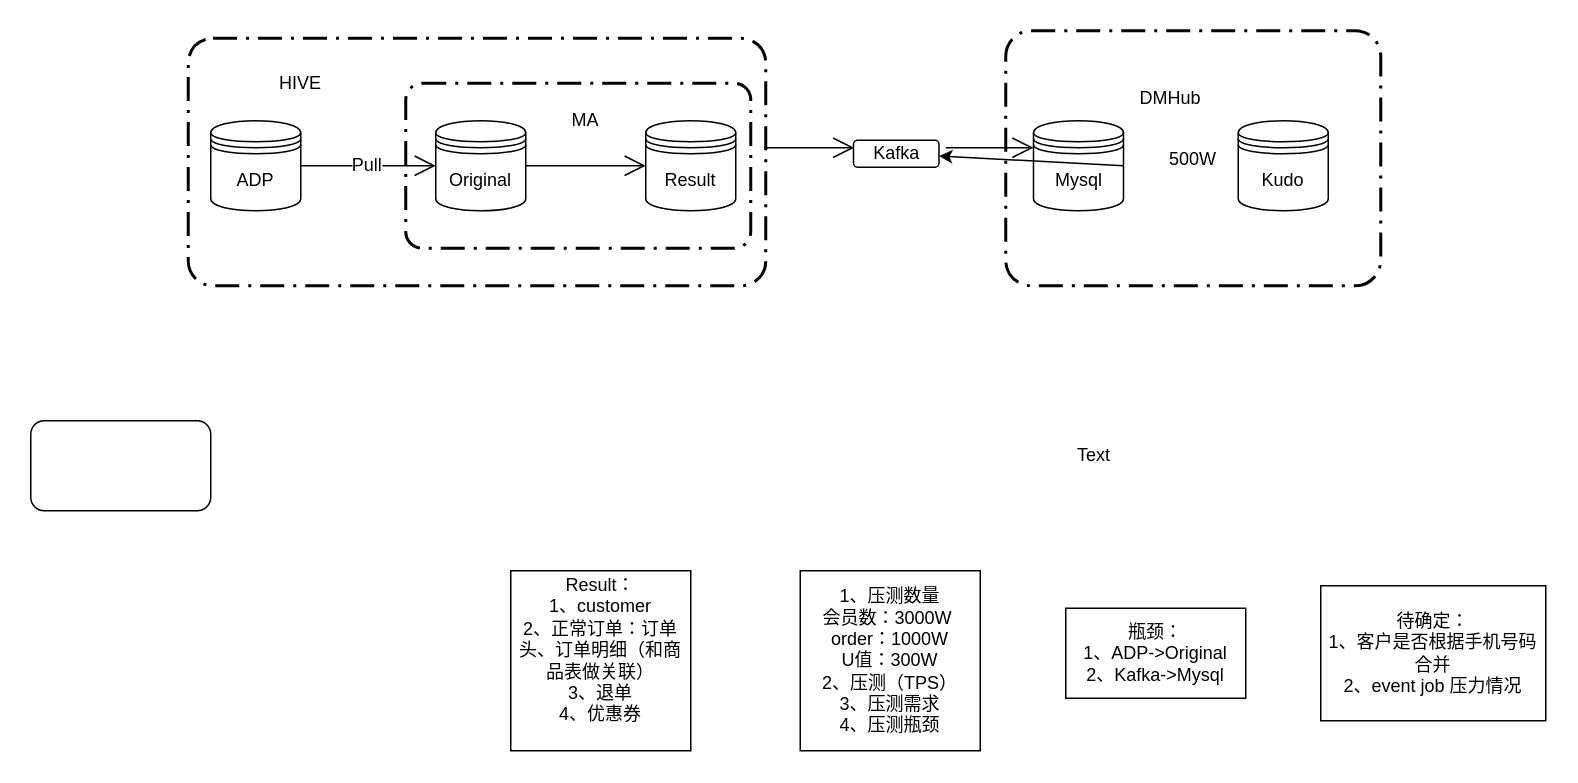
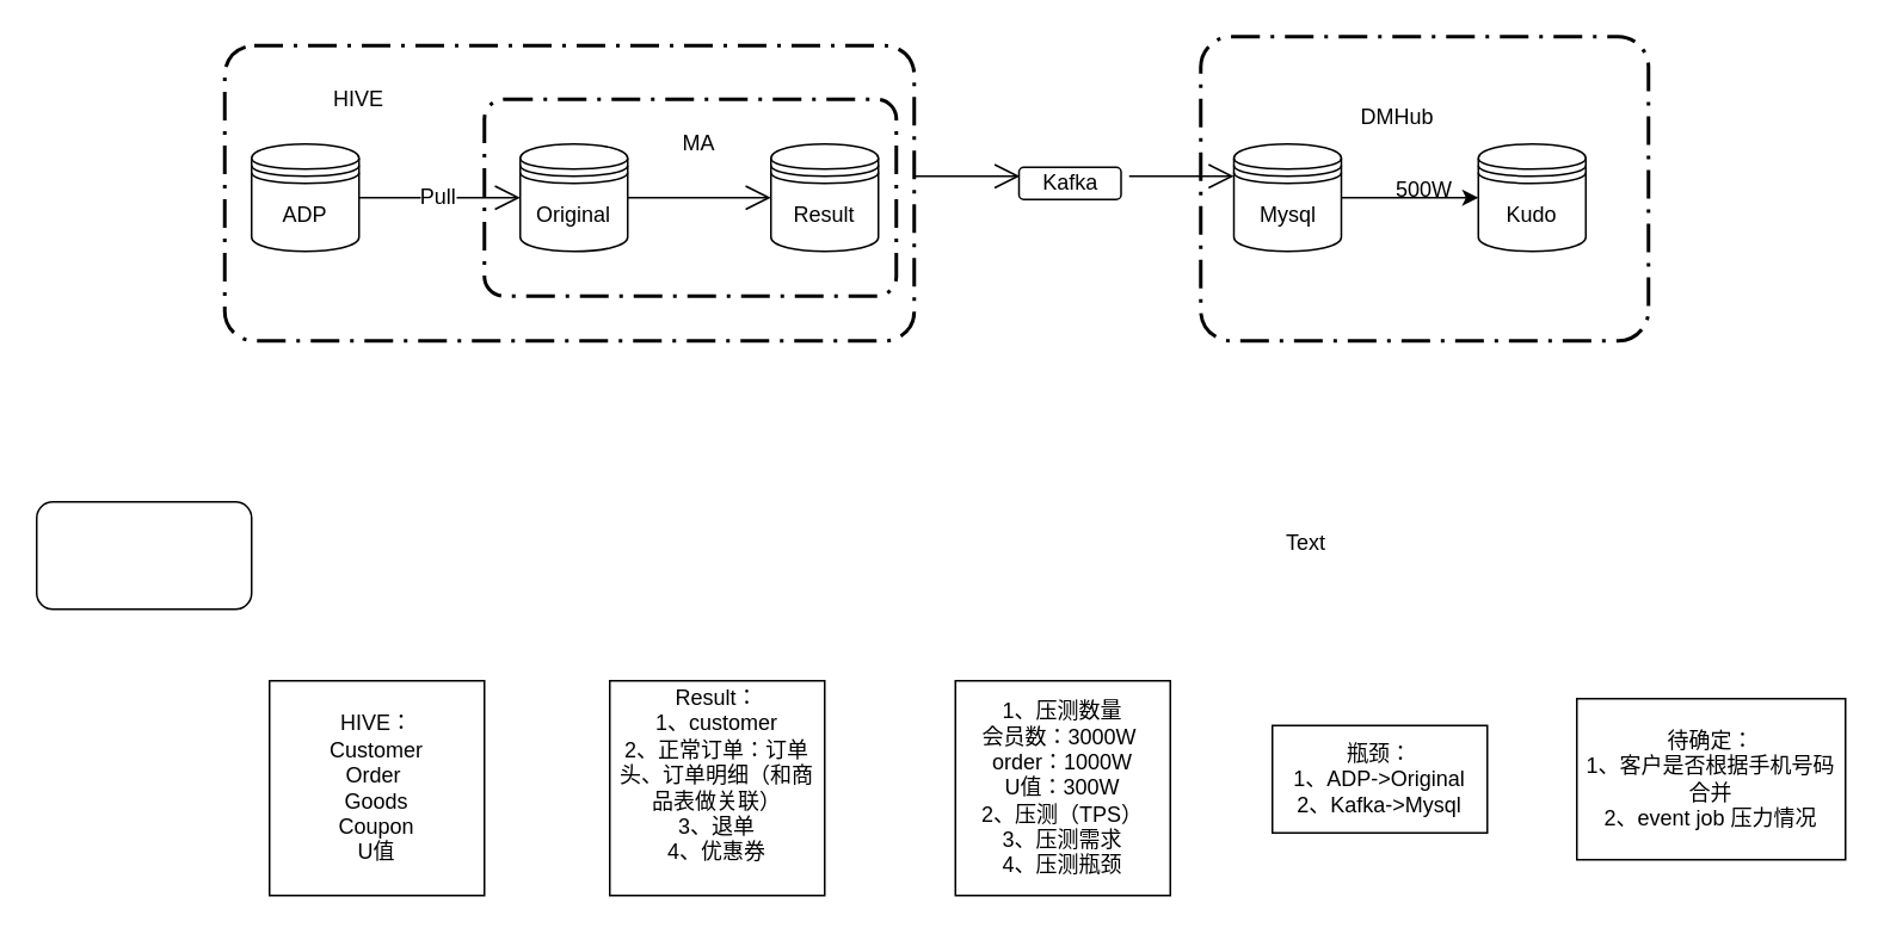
  <mxCell id="0" />
  <mxCell id="1" parent="0" />
  <mxCell id="2" value="ADP" style="shape=datastore;whiteSpace=wrap;html=1;" vertex="1" parent="1"><mxGeometry x="140" y="80" width="60" height="60" as="geometry" /></mxCell>
  <mxCell id="3" value="Original" style="shape=datastore;whiteSpace=wrap;html=1;" vertex="1" parent="1"><mxGeometry x="290" y="80" width="60" height="60" as="geometry" /></mxCell>
  <mxCell id="4" value="Result" style="shape=datastore;whiteSpace=wrap;html=1;" vertex="1" parent="1"><mxGeometry x="430" y="80" width="60" height="60" as="geometry" /></mxCell>
  <mxCell id="5" value="" style="endArrow=open;endFill=1;endSize=12;html=1;entryX=0;entryY=0.5;entryDx=0;entryDy=0;" edge="1" parent="1" target="3"><mxGeometry width="160" relative="1" as="geometry"><mxPoint x="200" y="110" as="sourcePoint" /><mxPoint x="280" y="110" as="targetPoint" /></mxGeometry></mxCell>
  <mxCell id="6" value="Pull" style="text;html=1;resizable=0;points=[];align=center;verticalAlign=middle;labelBackgroundColor=#ffffff;" vertex="1" connectable="0" parent="5"><mxGeometry x="-0.036" y="1" relative="1" as="geometry"><mxPoint as="offset" /></mxGeometry></mxCell>
  <mxCell id="7" value="" style="endArrow=open;endFill=1;endSize=12;html=1;entryX=0;entryY=0.5;entryDx=0;entryDy=0;" edge="1" parent="1" target="4"><mxGeometry width="160" relative="1" as="geometry"><mxPoint x="350" y="110" as="sourcePoint" /><mxPoint x="400" y="110" as="targetPoint" /></mxGeometry></mxCell>
  <mxCell id="8" value="" style="rounded=1;arcSize=10;dashed=1;strokeColor=#000000;fillColor=none;gradientColor=none;dashPattern=8 3 1 3;strokeWidth=2;" vertex="1" parent="1"><mxGeometry x="270" y="55" width="230" height="110" as="geometry" /></mxCell>
  <mxCell id="9" value="" style="rounded=1;arcSize=10;dashed=1;strokeColor=#000000;fillColor=none;gradientColor=none;dashPattern=8 3 1 3;strokeWidth=2;" vertex="1" parent="1"><mxGeometry x="125" y="25" width="385" height="165" as="geometry" /></mxCell>
  <mxCell id="10" value="500W" style="rounded=1;arcSize=10;dashed=1;strokeColor=#000000;fillColor=none;gradientColor=none;dashPattern=8 3 1 3;strokeWidth=2;" vertex="1" parent="1"><mxGeometry x="670" y="20" width="250" height="170" as="geometry" /></mxCell>
  <mxCell id="11" value="Mysql" style="shape=datastore;whiteSpace=wrap;html=1;" vertex="1" parent="1"><mxGeometry x="688.5" y="80" width="60" height="60" as="geometry" /></mxCell>
  <mxCell id="12" value="Kudo" style="shape=datastore;whiteSpace=wrap;html=1;" vertex="1" parent="1"><mxGeometry x="825" y="80" width="60" height="60" as="geometry" /></mxCell>
  <mxCell id="13" value="MA" style="text;html=1;strokeColor=none;fillColor=none;align=center;verticalAlign=middle;whiteSpace=wrap;rounded=0;" vertex="1" parent="1"><mxGeometry x="370" y="70" width="40" height="20" as="geometry" /></mxCell>
  <mxCell id="14" value="HIVE" style="text;html=1;strokeColor=none;fillColor=none;align=center;verticalAlign=middle;whiteSpace=wrap;rounded=0;" vertex="1" parent="1"><mxGeometry x="180" y="45" width="40" height="20" as="geometry" /></mxCell>
  <mxCell id="15" value="DMHub" style="text;html=1;strokeColor=none;fillColor=none;align=center;verticalAlign=middle;whiteSpace=wrap;rounded=0;" vertex="1" parent="1"><mxGeometry x="760" y="55" width="40" height="20" as="geometry" /></mxCell>
- <mxCell id="16" value="" style="endArrow=classic;html=1;exitX=1;exitY=0.5;exitDx=0;exitDy=0;" edge="1" parent="1" source="11" target="20"><mxGeometry width="50" height="50" relative="1" as="geometry"><mxPoint x="730" y="150" as="sourcePoint" /><mxPoint x="780" y="100" as="targetPoint" /></mxGeometry></mxCell>
+ <mxCell id="16" value="" style="endArrow=classic;html=1;exitX=1;exitY=0.5;exitDx=0;exitDy=0;entryX=0;entryY=0.5;entryDx=0;entryDy=0;" edge="1" parent="1" source="11" target="12"><mxGeometry width="50" height="50" relative="1" as="geometry"><mxPoint x="730" y="150" as="sourcePoint" /><mxPoint x="780" y="100" as="targetPoint" /></mxGeometry></mxCell>
+ <mxCell id="17" value="&lt;div&gt;HIVE：&lt;/div&gt;&lt;div&gt;Customer&lt;/div&gt;&lt;div&gt;&lt;span style=&quot;font-size: 12px&quot;&gt;Order&amp;nbsp;&lt;/span&gt;&lt;/div&gt;&lt;div&gt;Goods&lt;/div&gt;&lt;div&gt;Coupon&lt;/div&gt;&lt;div&gt;U值&lt;/div&gt;" style="whiteSpace=wrap;html=1;aspect=fixed;" vertex="1" parent="1"><mxGeometry x="150" y="380" width="120" height="120" as="geometry" /></mxCell>
  <mxCell id="18" value="&lt;div&gt;Result：&lt;/div&gt;&lt;div&gt;1、customer&lt;/div&gt;&lt;div&gt;2、正常订单：订单头、订单明细（和商品表做关联）&lt;/div&gt;&lt;div&gt;3、退单&lt;/div&gt;&lt;div&gt;4、优惠券&lt;/div&gt;&lt;div&gt;&lt;br&gt;&lt;/div&gt;" style="whiteSpace=wrap;html=1;aspect=fixed;" vertex="1" parent="1"><mxGeometry x="340" y="380" width="120" height="120" as="geometry" /></mxCell>
  <mxCell id="19" value="&lt;span&gt;1、压测数量&lt;br&gt;会员数：3000W&amp;nbsp;&lt;/span&gt;&lt;br&gt;&lt;span&gt;order：1000W&lt;br&gt;&lt;/span&gt;U值：300W&lt;br&gt;&lt;span&gt;2、压测（TPS）&lt;/span&gt;&lt;br&gt;&lt;span&gt;3、压测需求&lt;br&gt;4、压测瓶颈&lt;br&gt;&lt;/span&gt;" style="whiteSpace=wrap;html=1;aspect=fixed;" vertex="1" parent="1"><mxGeometry x="533" y="380" width="120" height="120" as="geometry" /></mxCell>
  <mxCell id="20" value="Kafka" style="rounded=1;whiteSpace=wrap;html=1;" vertex="1" parent="1"><mxGeometry x="568.5" y="93" width="57" height="18" as="geometry" /></mxCell>
  <mxCell id="21" value="" style="endArrow=open;endFill=1;endSize=12;html=1;entryX=0;entryY=0.3;entryDx=0;entryDy=0;" edge="1" parent="1" target="11"><mxGeometry width="160" relative="1" as="geometry"><mxPoint x="630" y="98" as="sourcePoint" /><mxPoint x="630" y="100" as="targetPoint" /></mxGeometry></mxCell>
  <mxCell id="22" value="" style="endArrow=open;endFill=1;endSize=12;html=1;" edge="1" parent="1"><mxGeometry width="160" relative="1" as="geometry"><mxPoint x="510" y="98" as="sourcePoint" /><mxPoint x="569" y="98" as="targetPoint" /></mxGeometry></mxCell>
  <mxCell id="23" value="瓶颈：&lt;br&gt;1、ADP-&amp;gt;Original&lt;br&gt;2、Kafka-&amp;gt;Mysql&lt;br&gt;" style="rounded=0;whiteSpace=wrap;html=1;" vertex="1" parent="1"><mxGeometry x="710" y="405" width="120" height="60" as="geometry" /></mxCell>
  <mxCell id="24" value="待确定：&lt;br&gt;1、客户是否根据手机号码合并&lt;br&gt;2、event job 压力情况&lt;br&gt;" style="rounded=0;whiteSpace=wrap;html=1;" vertex="1" parent="1"><mxGeometry x="880" y="390" width="150" height="90" as="geometry" /></mxCell>
  <mxCell id="25" value="" style="rounded=1;whiteSpace=wrap;html=1;" vertex="1" parent="1"><mxGeometry x="20" y="280" width="120" height="60" as="geometry" /></mxCell>
  <mxCell id="26" value="Text" style="text;html=1;resizable=0;points=[];autosize=1;align=left;verticalAlign=top;spacingTop=-4;" vertex="1" parent="1"><mxGeometry x="716" y="293" width="40" height="10" as="geometry" /></mxCell>
